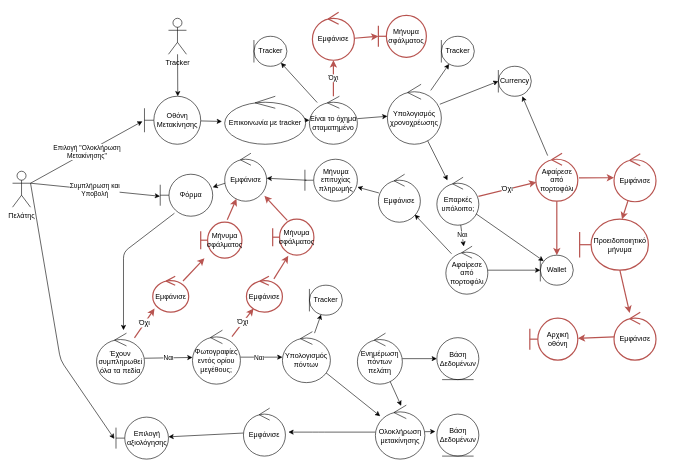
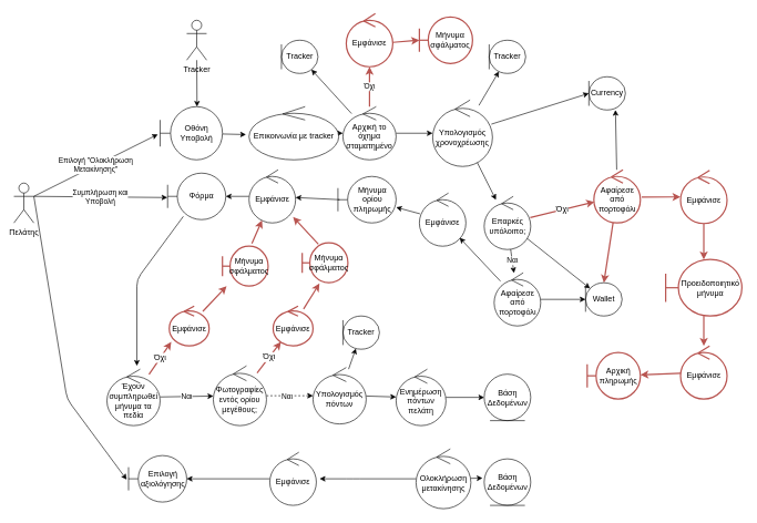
  <mxCell id="0" />
  <mxCell id="1" parent="0" />
  <mxCell id="2" value="Επιλογή &quot;Ολοκλήρωση&lt;br&gt;Μετακίνησης&quot;" style="edgeStyle=none;html=1;entryX=-0.037;entryY=0.522;entryDx=0;entryDy=0;entryPerimeter=0;exitX=1;exitY=0.333;exitDx=0;exitDy=0;exitPerimeter=0;" parent="1" source="5" target="7" edge="1"><mxGeometry relative="1" as="geometry" /></mxCell>
  <mxCell id="3" value="Συμπλήρωση και&lt;br&gt;Υποβολή" style="edgeStyle=none;html=1;exitX=1;exitY=0.333;exitDx=0;exitDy=0;exitPerimeter=0;entryX=-0.004;entryY=0.525;entryDx=0;entryDy=0;entryPerimeter=0;endArrow=classic;endFill=1;" parent="1" source="5" target="52" edge="1"><mxGeometry relative="1" as="geometry" /></mxCell>
  <mxCell id="4" style="edgeStyle=none;html=1;exitX=1;exitY=0.333;exitDx=0;exitDy=0;exitPerimeter=0;entryX=-0.032;entryY=0.518;entryDx=0;entryDy=0;entryPerimeter=0;endArrow=classic;endFill=1;" parent="1" source="5" target="78" edge="1"><mxGeometry relative="1" as="geometry"><Array as="points"><mxPoint x="100" y="600" /></Array></mxGeometry></mxCell>
- <mxCell id="5" value="Πελάτης" style="shape=umlActor;verticalLabelPosition=bottom;verticalAlign=top;html=1;" parent="1" vertex="1"><mxGeometry x="20" y="285" width="30" height="60" as="geometry" /></mxCell>
+ <mxCell id="5" value="Πελάτης" style="shape=umlActor;verticalLabelPosition=bottom;verticalAlign=top;html=1;" parent="1" vertex="1"><mxGeometry x="20" y="275" width="30" height="60" as="geometry" /></mxCell>
  <mxCell id="6" style="edgeStyle=none;html=1;entryX=-0.034;entryY=0.525;entryDx=0;entryDy=0;entryPerimeter=0;endArrow=classic;endFill=1;" parent="1" source="7" target="9" edge="1"><mxGeometry relative="1" as="geometry" /></mxCell>
- <mxCell id="7" value="Οθόνη Μετακίνησης" style="shape=umlBoundary;whiteSpace=wrap;html=1;" parent="1" vertex="1"><mxGeometry x="240" y="160" width="93.75" height="80" as="geometry" /></mxCell>
+ <mxCell id="7" value="Οθόνη Υποβολή" style="shape=umlBoundary;whiteSpace=wrap;html=1;" parent="1" vertex="1"><mxGeometry x="240" y="160" width="93.75" height="80" as="geometry" /></mxCell>
  <mxCell id="8" value="" style="edgeStyle=none;html=1;endArrow=classic;endFill=1;" parent="1" source="9" target="15" edge="1"><mxGeometry relative="1" as="geometry" /></mxCell>
  <mxCell id="9" value="Επικοινωνία με tracker" style="ellipse;shape=umlControl;whiteSpace=wrap;html=1;" parent="1" vertex="1"><mxGeometry x="373.75" y="160" width="135" height="80" as="geometry" /></mxCell>
  <mxCell id="10" style="edgeStyle=none;html=1;entryX=0.592;entryY=0;entryDx=0;entryDy=0;entryPerimeter=0;" edge="1" parent="1" source="11" target="7"><mxGeometry relative="1" as="geometry" /></mxCell>
  <mxCell id="11" value="Tracker" style="shape=umlActor;verticalLabelPosition=bottom;verticalAlign=top;html=1;" parent="1" vertex="1"><mxGeometry x="280" y="30" width="30" height="60" as="geometry" /></mxCell>
  <mxCell id="12" value="" style="edgeStyle=none;html=1;endArrow=classic;endFill=1;" parent="1" source="15" target="16" edge="1"><mxGeometry relative="1" as="geometry" /></mxCell>
  <mxCell id="13" value="Όχι" style="edgeStyle=none;html=1;endArrow=classic;endFill=1;fillColor=#f8cecc;strokeColor=#b85450;strokeWidth=2;" parent="1" source="15" target="18" edge="1"><mxGeometry relative="1" as="geometry" /></mxCell>
  <mxCell id="14" value="" style="edgeStyle=none;html=1;endArrow=classic;endFill=1;" parent="1" source="15" target="23" edge="1"><mxGeometry relative="1" as="geometry" /></mxCell>
- <mxCell id="15" value="Είναι το όχημα σταματημένο" style="ellipse;shape=umlControl;whiteSpace=wrap;html=1;" parent="1" vertex="1"><mxGeometry x="515" y="160" width="80" height="80" as="geometry" /></mxCell>
+ <mxCell id="15" value="Αρχική το όχημα σταματημένο" style="ellipse;shape=umlControl;whiteSpace=wrap;html=1;" parent="1" vertex="1"><mxGeometry x="515" y="160" width="80" height="80" as="geometry" /></mxCell>
  <mxCell id="16" value="Tracker" style="ellipse;shape=umlEntity;whiteSpace=wrap;html=1;direction=south;" parent="1" vertex="1"><mxGeometry x="422.5" y="60" width="55" height="50" as="geometry" /></mxCell>
  <mxCell id="17" value="" style="edgeStyle=none;html=1;endArrow=classic;endFill=1;fontSize=12;fillColor=none;strokeColor=#b85450;strokeWidth=2;" parent="1" source="18" target="19" edge="1"><mxGeometry relative="1" as="geometry" /></mxCell>
  <mxCell id="18" value="Εμφάνισε" style="ellipse;shape=umlControl;whiteSpace=wrap;html=1;fillColor=none;strokeColor=#b85450;strokeWidth=2;" parent="1" vertex="1"><mxGeometry x="520" y="20" width="70" height="80" as="geometry" /></mxCell>
  <mxCell id="19" value="Μήνυμα σφάλματος" style="shape=umlBoundary;whiteSpace=wrap;html=1;fillColor=none;strokeColor=#b85450;strokeWidth=2;" parent="1" vertex="1"><mxGeometry x="630" y="25" width="80" height="70" as="geometry" /></mxCell>
  <mxCell id="20" value="" style="edgeStyle=none;html=1;endArrow=classic;endFill=1;" parent="1" source="23" target="24" edge="1"><mxGeometry relative="1" as="geometry" /></mxCell>
  <mxCell id="21" value="" style="edgeStyle=none;html=1;endArrow=classic;endFill=1;" parent="1" source="23" target="28" edge="1"><mxGeometry relative="1" as="geometry" /></mxCell>
  <mxCell id="22" style="edgeStyle=none;html=1;entryX=0.5;entryY=1;entryDx=0;entryDy=0;endArrow=classic;endFill=1;" parent="1" source="23" target="36" edge="1"><mxGeometry relative="1" as="geometry" /></mxCell>
- <mxCell id="23" value="Υπολογισμός χρονοχρέωσης" style="ellipse;shape=umlControl;whiteSpace=wrap;html=1;" parent="1" vertex="1"><mxGeometry x="645" y="140" width="90" height="100" as="geometry" /></mxCell>
+ <mxCell id="23" value="Υπολογισμός χρονοχρέωσης" style="ellipse;shape=umlControl;whiteSpace=wrap;html=1;" parent="1" vertex="1"><mxGeometry x="650" y="150" width="90" height="100" as="geometry" /></mxCell>
  <mxCell id="24" value="Tracker" style="ellipse;shape=umlEntity;whiteSpace=wrap;html=1;direction=south;" parent="1" vertex="1"><mxGeometry x="735" y="60" width="55" height="50" as="geometry" /></mxCell>
  <mxCell id="25" value="Ναι" style="edgeStyle=none;html=1;endArrow=classic;endFill=1;" parent="1" source="28" target="31" edge="1"><mxGeometry relative="1" as="geometry" /></mxCell>
  <mxCell id="26" value="Όχι" style="edgeStyle=none;html=1;endArrow=classic;endFill=1;fontSize=12;fillColor=none;strokeColor=#b85450;strokeWidth=2;" parent="1" source="28" target="35" edge="1"><mxGeometry relative="1" as="geometry" /></mxCell>
  <mxCell id="27" value="" style="edgeStyle=none;html=1;endArrow=classic;endFill=1;" parent="1" source="28" target="37" edge="1"><mxGeometry relative="1" as="geometry" /></mxCell>
  <mxCell id="28" value="Επαρκές υπόλοιπο;" style="ellipse;shape=umlControl;whiteSpace=wrap;html=1;" parent="1" vertex="1"><mxGeometry x="727.5" y="295" width="70" height="80" as="geometry" /></mxCell>
  <mxCell id="29" style="edgeStyle=none;html=1;entryX=0.5;entryY=1;entryDx=0;entryDy=0;endArrow=classic;endFill=1;" parent="1" source="31" target="37" edge="1"><mxGeometry relative="1" as="geometry" /></mxCell>
  <mxCell id="30" value="" style="edgeStyle=none;html=1;endArrow=classic;endFill=1;" parent="1" source="31" target="46" edge="1"><mxGeometry relative="1" as="geometry" /></mxCell>
  <mxCell id="31" value="Αφαίρεσε από πορτοφόλι" style="ellipse;shape=umlControl;whiteSpace=wrap;html=1;" parent="1" vertex="1"><mxGeometry x="742.5" y="410" width="70" height="80" as="geometry" /></mxCell>
  <mxCell id="32" style="edgeStyle=none;html=1;entryX=1;entryY=0.273;entryDx=0;entryDy=0;endArrow=classic;endFill=1;entryPerimeter=0;" parent="1" source="35" target="36" edge="1"><mxGeometry relative="1" as="geometry"><Array as="points" /></mxGeometry></mxCell>
  <mxCell id="33" style="edgeStyle=none;html=1;entryX=0;entryY=0.5;entryDx=0;entryDy=0;endArrow=classic;endFill=1;fontSize=12;fillColor=none;strokeColor=#b85450;strokeWidth=2;" parent="1" source="35" target="37" edge="1"><mxGeometry relative="1" as="geometry" /></mxCell>
  <mxCell id="34" value="" style="edgeStyle=none;html=1;endArrow=classic;endFill=1;fontSize=12;fillColor=none;strokeColor=#b85450;strokeWidth=2;exitX=1.029;exitY=0.513;exitDx=0;exitDy=0;exitPerimeter=0;" parent="1" source="35" target="39" edge="1"><mxGeometry relative="1" as="geometry"><mxPoint x="970.005" y="335.002" as="sourcePoint" /></mxGeometry></mxCell>
  <mxCell id="35" value="Αφαίρεσε από πορτοφόλι" style="ellipse;shape=umlControl;whiteSpace=wrap;html=1;fillColor=none;strokeColor=#b85450;strokeWidth=2;" parent="1" vertex="1"><mxGeometry x="892.5" y="255" width="70" height="80" as="geometry" /></mxCell>
- <mxCell id="36" value="Currency" style="ellipse;shape=umlEntity;whiteSpace=wrap;html=1;direction=south;" parent="1" vertex="1"><mxGeometry x="830" y="110" width="55" height="50" as="geometry" /></mxCell>
- <mxCell id="37" value="Wallet" style="ellipse;shape=umlEntity;whiteSpace=wrap;html=1;direction=south;" parent="1" vertex="1"><mxGeometry x="900" y="425" width="55" height="50" as="geometry" /></mxCell>
+ <mxCell id="36" value="Currency" style="ellipse;shape=umlEntity;whiteSpace=wrap;html=1;direction=south;" parent="1" vertex="1"><mxGeometry x="885" y="115" width="55" height="50" as="geometry" /></mxCell>
+ <mxCell id="37" value="Wallet" style="ellipse;shape=umlEntity;whiteSpace=wrap;html=1;direction=south;" parent="1" vertex="1"><mxGeometry x="880" y="425" width="55" height="50" as="geometry" /></mxCell>
  <mxCell id="38" value="" style="edgeStyle=none;html=1;endArrow=classic;endFill=1;fontSize=12;fillColor=none;strokeColor=#b85450;strokeWidth=2;" parent="1" source="39" target="41" edge="1"><mxGeometry relative="1" as="geometry" /></mxCell>
  <mxCell id="39" value="Εμφάνισε" style="ellipse;shape=umlControl;whiteSpace=wrap;html=1;fillColor=none;strokeColor=#b85450;strokeWidth=2;" parent="1" vertex="1"><mxGeometry x="1022.88" y="255.88" width="70" height="80" as="geometry" /></mxCell>
  <mxCell id="40" value="" style="edgeStyle=none;html=1;endArrow=classic;endFill=1;fontSize=12;fillColor=none;strokeColor=#b85450;strokeWidth=2;" parent="1" source="41" target="43" edge="1"><mxGeometry relative="1" as="geometry" /></mxCell>
- <mxCell id="41" value="Προειδοποιητικό μήνυμα" style="shape=umlBoundary;whiteSpace=wrap;html=1;fillColor=none;strokeColor=#b85450;strokeWidth=2;" parent="1" vertex="1"><mxGeometry x="965.57" y="365" width="114.62" height="85" as="geometry" /></mxCell>
+ <mxCell id="41" value="Προειδοποιητικό μήνυμα" style="shape=umlBoundary;whiteSpace=wrap;html=1;fillColor=none;strokeColor=#b85450;strokeWidth=2;" parent="1" vertex="1"><mxGeometry x="1000.57" y="390" width="114.62" height="85" as="geometry" /></mxCell>
  <mxCell id="42" value="" style="edgeStyle=none;html=1;endArrow=classic;endFill=1;fontSize=12;fillColor=none;strokeColor=#b85450;strokeWidth=2;" parent="1" source="43" target="44" edge="1"><mxGeometry relative="1" as="geometry" /></mxCell>
  <mxCell id="43" value="Εμφάνισε" style="ellipse;shape=umlControl;whiteSpace=wrap;html=1;fillColor=none;strokeColor=#b85450;strokeWidth=2;" parent="1" vertex="1"><mxGeometry x="1022.88" y="520" width="70" height="80" as="geometry" /></mxCell>
- <mxCell id="44" value="Αρχική οθόνη" style="shape=umlBoundary;whiteSpace=wrap;html=1;fillColor=none;strokeColor=#b85450;strokeWidth=2;" parent="1" vertex="1"><mxGeometry x="882.5" y="530" width="80" height="70" as="geometry" /></mxCell>
+ <mxCell id="44" value="Αρχική πληρωμής" style="shape=umlBoundary;whiteSpace=wrap;html=1;fillColor=none;strokeColor=#b85450;strokeWidth=2;" parent="1" vertex="1"><mxGeometry x="882.5" y="530" width="80" height="70" as="geometry" /></mxCell>
  <mxCell id="45" value="" style="edgeStyle=none;html=1;strokeWidth=1;endArrow=classic;endFill=1;" parent="1" source="46" target="48" edge="1"><mxGeometry relative="1" as="geometry"><Array as="points" /></mxGeometry></mxCell>
  <mxCell id="46" value="Εμφάνισε" style="ellipse;shape=umlControl;whiteSpace=wrap;html=1;" parent="1" vertex="1"><mxGeometry x="630" y="290" width="70" height="80" as="geometry" /></mxCell>
  <mxCell id="47" value="" style="edgeStyle=none;html=1;endArrow=classic;endFill=1;exitX=0.029;exitY=0.5;exitDx=0;exitDy=0;exitPerimeter=0;" parent="1" source="48" target="50" edge="1"><mxGeometry relative="1" as="geometry" /></mxCell>
- <mxCell id="48" value="Μήνυμα επιτυχίας πληρωμής" style="shape=umlBoundary;whiteSpace=wrap;html=1;" parent="1" vertex="1"><mxGeometry x="507.5" y="265" width="87.5" height="70" as="geometry" /></mxCell>
+ <mxCell id="48" value="Μήνυμα ορίου πληρωμής" style="shape=umlBoundary;whiteSpace=wrap;html=1;" parent="1" vertex="1"><mxGeometry x="507.5" y="265" width="87.5" height="70" as="geometry" /></mxCell>
  <mxCell id="49" value="" style="edgeStyle=none;html=1;endArrow=classic;endFill=1;" parent="1" source="50" target="52" edge="1"><mxGeometry relative="1" as="geometry" /></mxCell>
  <mxCell id="50" value="Εμφάνισε" style="ellipse;shape=umlControl;whiteSpace=wrap;html=1;" parent="1" vertex="1"><mxGeometry x="373.75" y="255" width="70" height="80" as="geometry" /></mxCell>
  <mxCell id="51" value="" style="edgeStyle=none;html=1;endArrow=classic;endFill=1;exitX=0.271;exitY=0.929;exitDx=0;exitDy=0;exitPerimeter=0;" parent="1" source="52" edge="1"><mxGeometry relative="1" as="geometry"><mxPoint x="205" y="550" as="targetPoint" /><Array as="points"><mxPoint x="205" y="420" /></Array></mxGeometry></mxCell>
- <mxCell id="52" value="Φόρμα" style="shape=umlBoundary;whiteSpace=wrap;html=1;" parent="1" vertex="1"><mxGeometry x="266.25" y="290" width="87.5" height="70" as="geometry" /></mxCell>
+ <mxCell id="52" value="Φόρμα" style="shape=umlBoundary;whiteSpace=wrap;html=1;" parent="1" vertex="1"><mxGeometry x="251.25" y="260" width="87.5" height="70" as="geometry" /></mxCell>
  <mxCell id="53" value="Όχι" style="edgeStyle=none;html=1;endArrow=classic;endFill=1;entryX=0.05;entryY=0.9;entryDx=0;entryDy=0;entryPerimeter=0;fontSize=12;fillColor=none;strokeColor=#b85450;strokeWidth=2;" parent="1" source="55" target="61" edge="1"><mxGeometry relative="1" as="geometry" /></mxCell>
  <mxCell id="54" value="Ναι" style="edgeStyle=none;html=1;endArrow=classic;endFill=1;" parent="1" source="55" target="59" edge="1"><mxGeometry relative="1" as="geometry" /></mxCell>
- <mxCell id="55" value="Έχουν συμπληρωθεί όλα τα πεδία" style="ellipse;shape=umlControl;whiteSpace=wrap;html=1;" parent="1" vertex="1"><mxGeometry x="160" y="555" width="80" height="85" as="geometry" /></mxCell>
+ <mxCell id="55" value="Έχουν συμπληρωθεί μήνυμα τα πεδία" style="ellipse;shape=umlControl;whiteSpace=wrap;html=1;" parent="1" vertex="1"><mxGeometry x="160" y="555" width="80" height="85" as="geometry" /></mxCell>
  <mxCell id="56" value="Όχι" style="edgeStyle=none;html=1;endArrow=classic;endFill=1;fontSize=12;fillColor=none;strokeColor=#b85450;strokeWidth=2;" parent="1" source="59" target="65" edge="1"><mxGeometry relative="1" as="geometry" /></mxCell>
- <mxCell id="57" value="" style="edgeStyle=none;html=1;endArrow=classic;endFill=1;" parent="1" source="59" target="70" edge="1"><mxGeometry relative="1" as="geometry" /></mxCell>
+ <mxCell id="57" value="" style="edgeStyle=none;html=1;endArrow=classic;endFill=1;dashed=1;" parent="1" source="59" target="70" edge="1"><mxGeometry relative="1" as="geometry" /></mxCell>
  <mxCell id="58" value="Ναι" style="edgeLabel;html=1;align=center;verticalAlign=middle;resizable=0;points=[];" vertex="1" connectable="0" parent="57"><mxGeometry x="-0.457" y="-2" relative="1" as="geometry"><mxPoint x="11" y="-2" as="offset" /></mxGeometry></mxCell>
  <mxCell id="59" value="Φωτογραφίες εντός ορίου μεγέθους;" style="ellipse;shape=umlControl;whiteSpace=wrap;html=1;" parent="1" vertex="1"><mxGeometry x="320" y="550" width="80" height="90" as="geometry" /></mxCell>
  <mxCell id="60" value="" style="edgeStyle=none;html=1;endArrow=classic;endFill=1;fontSize=12;fillColor=none;strokeColor=#b85450;strokeWidth=2;" parent="1" source="61" target="63" edge="1"><mxGeometry relative="1" as="geometry" /></mxCell>
  <mxCell id="61" value="Εμφάνισε" style="ellipse;shape=umlControl;whiteSpace=wrap;html=1;fillColor=none;strokeColor=#b85450;strokeWidth=2;" parent="1" vertex="1"><mxGeometry x="253.75" y="460" width="60" height="60" as="geometry" /></mxCell>
  <mxCell id="62" style="edgeStyle=none;html=1;endArrow=classic;endFill=1;fontSize=12;fillColor=none;strokeColor=#b85450;strokeWidth=2;exitX=0.644;exitY=-0.067;exitDx=0;exitDy=0;exitPerimeter=0;" parent="1" source="63" target="50" edge="1"><mxGeometry relative="1" as="geometry" /></mxCell>
  <mxCell id="63" value="Μήνυμα σφάλματος" style="shape=umlBoundary;whiteSpace=wrap;html=1;fillColor=none;strokeColor=#b85450;strokeWidth=2;" parent="1" vertex="1"><mxGeometry x="333.75" y="370" width="68.75" height="60" as="geometry" /></mxCell>
  <mxCell id="64" style="edgeStyle=none;html=1;entryX=0.378;entryY=1.017;entryDx=0;entryDy=0;entryPerimeter=0;endArrow=classic;endFill=1;fontSize=12;fillColor=none;strokeColor=#b85450;strokeWidth=2;" parent="1" source="65" target="67" edge="1"><mxGeometry relative="1" as="geometry" /></mxCell>
  <mxCell id="65" value="Εμφάνισε" style="ellipse;shape=umlControl;whiteSpace=wrap;html=1;fillColor=none;strokeColor=#b85450;strokeWidth=2;" parent="1" vertex="1"><mxGeometry x="410" y="460" width="60" height="60" as="geometry" /></mxCell>
  <mxCell id="66" style="edgeStyle=none;html=1;entryX=0.946;entryY=0.888;entryDx=0;entryDy=0;entryPerimeter=0;endArrow=classic;endFill=1;fontSize=12;fillColor=none;strokeColor=#b85450;strokeWidth=2;exitX=0.353;exitY=0.033;exitDx=0;exitDy=0;exitPerimeter=0;" parent="1" source="67" target="50" edge="1"><mxGeometry relative="1" as="geometry" /></mxCell>
  <mxCell id="67" value="Μήνυμα σφάλματος" style="shape=umlBoundary;whiteSpace=wrap;html=1;fillColor=none;strokeColor=#b85450;strokeWidth=2;" parent="1" vertex="1"><mxGeometry x="453.75" y="365" width="68.75" height="60" as="geometry" /></mxCell>
- <mxCell id="68" value="" style="edgeStyle=none;html=1;endArrow=classic;endFill=1;" parent="1" source="70" target="81" edge="1"><mxGeometry relative="1" as="geometry" /></mxCell>
+ <mxCell id="68" value="" style="edgeStyle=none;html=1;endArrow=classic;endFill=1;" parent="1" source="70" target="73" edge="1"><mxGeometry relative="1" as="geometry" /></mxCell>
  <mxCell id="69" value="" style="edgeStyle=none;html=1;endArrow=classic;endFill=1;" parent="1" source="70" target="74" edge="1"><mxGeometry relative="1" as="geometry" /></mxCell>
  <mxCell id="70" value="Υπολογισμός πόντων" style="ellipse;shape=umlControl;whiteSpace=wrap;html=1;" parent="1" vertex="1"><mxGeometry x="470" y="552.5" width="80" height="85" as="geometry" /></mxCell>
  <mxCell id="71" value="" style="edgeStyle=none;html=1;endArrow=classic;endFill=1;" parent="1" source="73" target="75" edge="1"><mxGeometry relative="1" as="geometry" /></mxCell>
- <mxCell id="72" value="" style="edgeStyle=none;html=1;endArrow=classic;endFill=1;entryX=0.521;entryY=0.013;entryDx=0;entryDy=0;entryPerimeter=0;" parent="1" source="73" target="81" edge="1"><mxGeometry relative="1" as="geometry" /></mxCell>
  <mxCell id="73" value="Ενημέρωση πόντων πελάτη" style="ellipse;shape=umlControl;whiteSpace=wrap;html=1;" parent="1" vertex="1"><mxGeometry x="595" y="555" width="75" height="85" as="geometry" /></mxCell>
  <mxCell id="74" value="Tracker" style="ellipse;shape=umlEntity;whiteSpace=wrap;html=1;direction=south;" parent="1" vertex="1"><mxGeometry x="515" y="475" width="55" height="50" as="geometry" /></mxCell>
  <mxCell id="75" value="Βάση Δεδομένων" style="ellipse;shape=umlEntity;whiteSpace=wrap;html=1;" parent="1" vertex="1"><mxGeometry x="727.5" y="562.5" width="70" height="70" as="geometry" /></mxCell>
  <mxCell id="76" value="" style="edgeStyle=none;html=1;endArrow=classic;endFill=1;" parent="1" source="77" target="78" edge="1"><mxGeometry relative="1" as="geometry" /></mxCell>
  <mxCell id="77" value="Εμφάνισε" style="ellipse;shape=umlControl;whiteSpace=wrap;html=1;" parent="1" vertex="1"><mxGeometry x="405" y="680" width="70" height="80" as="geometry" /></mxCell>
- <mxCell id="78" value="Επιλογή αξιολόγησης" style="shape=umlBoundary;whiteSpace=wrap;html=1;" parent="1" vertex="1"><mxGeometry x="192.5" y="695" width="87.5" height="70" as="geometry" /></mxCell>
+ <mxCell id="78" value="Επιλογή αξιολόγησης" style="shape=umlBoundary;whiteSpace=wrap;html=1;" parent="1" vertex="1"><mxGeometry x="192.5" y="685" width="87.5" height="70" as="geometry" /></mxCell>
  <mxCell id="79" style="edgeStyle=none;html=1;strokeWidth=1;entryX=1.071;entryY=0.5;entryDx=0;entryDy=0;entryPerimeter=0;" edge="1" parent="1" source="81" target="77"><mxGeometry relative="1" as="geometry"><mxPoint x="490" y="720" as="targetPoint" /><Array as="points"><mxPoint x="530" y="720" /></Array></mxGeometry></mxCell>
  <mxCell id="80" style="edgeStyle=none;html=1;entryX=-0.036;entryY=0.414;entryDx=0;entryDy=0;entryPerimeter=0;strokeWidth=1;" edge="1" parent="1" source="81" target="82"><mxGeometry relative="1" as="geometry" /></mxCell>
  <mxCell id="81" value="Ολοκλήρωση μετακίνησης" style="ellipse;shape=umlControl;whiteSpace=wrap;html=1;" vertex="1" parent="1"><mxGeometry x="625" y="675" width="82.5" height="90" as="geometry" /></mxCell>
  <mxCell id="82" value="Βάση Δεδομένων" style="ellipse;shape=umlEntity;whiteSpace=wrap;html=1;" vertex="1" parent="1"><mxGeometry x="727.5" y="690" width="70" height="70" as="geometry" /></mxCell>
